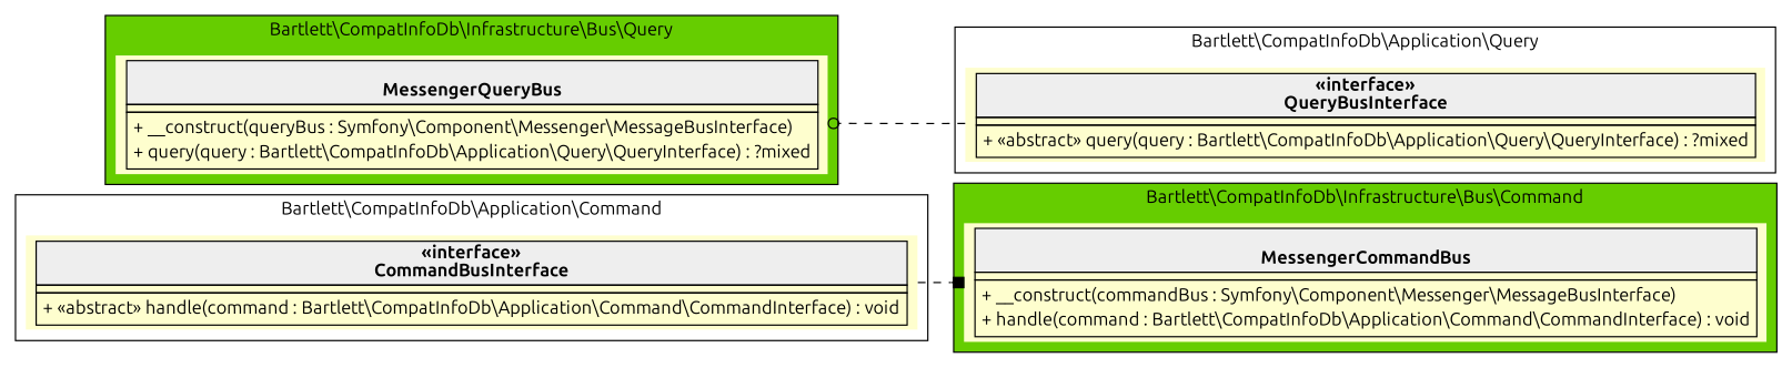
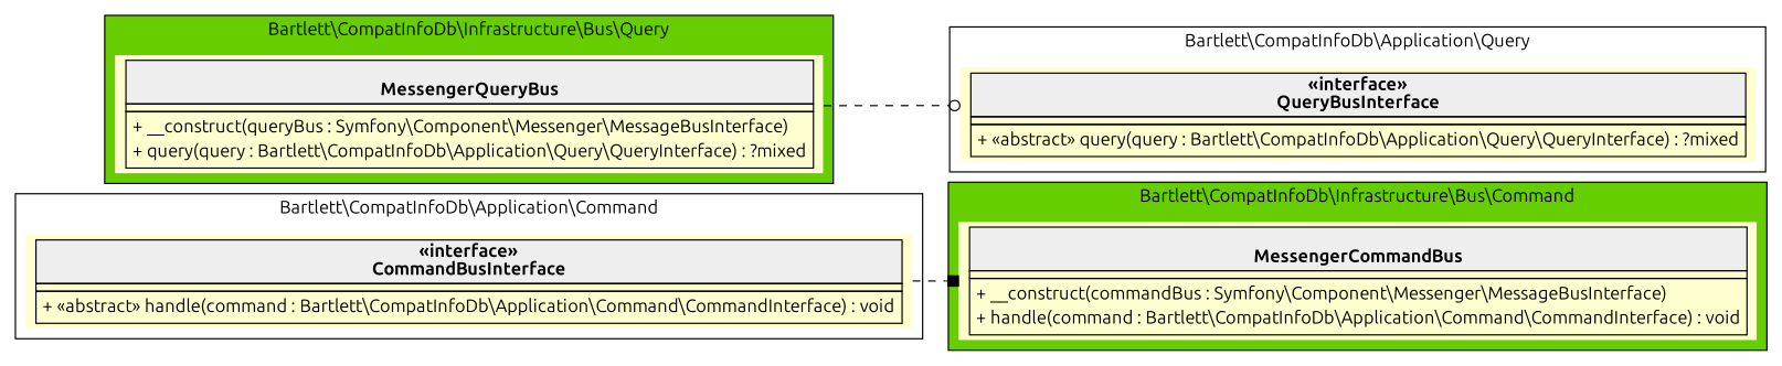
  digraph {
    fontname=Ubuntu
    rankdir=LR
    node [fillcolor="#FEFECE" fontname=Ubuntu shape=none style=filled]
    edge [fontname=Ubuntu style=dashed]
    n1 [label=< <table cellspacing="0" border="0" cellborder="1">     <tr><td bgcolor="#eeeeee"><b><br/>MessengerCommandBus</b></td></tr>     <tr><td></td></tr>     <tr><td><table border="0" cellspacing="0" cellpadding="2">     <tr><td align="left">+ __construct(commandBus : Symfony\\Component\\Messenger\\MessageBusInterface)</td></tr>     <tr><td align="left">+ handle(command : Bartlett\\CompatInfoDb\\Application\\Command\\CommandInterface) : void</td></tr> </table></td></tr> </table>>]
    n2 [label=< <table cellspacing="0" border="0" cellborder="1">     <tr><td bgcolor="#eeeeee"><b>«interface»<br/>CommandBusInterface</b></td></tr>     <tr><td></td></tr>     <tr><td><table border="0" cellspacing="0" cellpadding="2">     <tr><td align="left">+ «abstract» handle(command : Bartlett\\CompatInfoDb\\Application\\Command\\CommandInterface) : void</td></tr> </table></td></tr> </table>>]
    n3 [label=< <table cellspacing="0" border="0" cellborder="1">     <tr><td bgcolor="#eeeeee"><b><br/>MessengerQueryBus</b></td></tr>     <tr><td></td></tr>     <tr><td><table border="0" cellspacing="0" cellpadding="2">     <tr><td align="left">+ __construct(queryBus : Symfony\\Component\\Messenger\\MessageBusInterface)</td></tr>     <tr><td align="left">+ query(query : Bartlett\\CompatInfoDb\\Application\\Query\\QueryInterface) : ?mixed</td></tr> </table></td></tr> </table>>]
    n4 [label=< <table cellspacing="0" border="0" cellborder="1">     <tr><td bgcolor="#eeeeee"><b>«interface»<br/>QueryBusInterface</b></td></tr>     <tr><td></td></tr>     <tr><td><table border="0" cellspacing="0" cellpadding="2">     <tr><td align="left">+ «abstract» query(query : Bartlett\\CompatInfoDb\\Application\\Query\\QueryInterface) : ?mixed</td></tr> </table></td></tr> </table>>]
    subgraph cluster_1 {
      bgcolor=chartreuse3
      label="Bartlett\\CompatInfoDb\\Infrastructure\\Bus\\Command"
      n1
    }
    subgraph cluster_2 {
      label="Bartlett\\CompatInfoDb\\Application\\Command"
      n2
    }
    subgraph cluster_3 {
      bgcolor=chartreuse3
      label="Bartlett\\CompatInfoDb\\Infrastructure\\Bus\\Query"
      n3
    }
    subgraph cluster_4 {
      label="Bartlett\\CompatInfoDb\\Application\\Query"
      n4
    }
    n2 -> n1 [arrowhead=box]
-   n4 -> n3 [arrowhead=odot]
+   n3 -> n4 [arrowhead=odot]
  }
